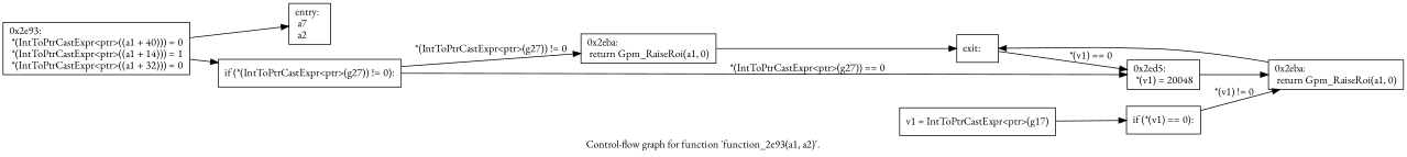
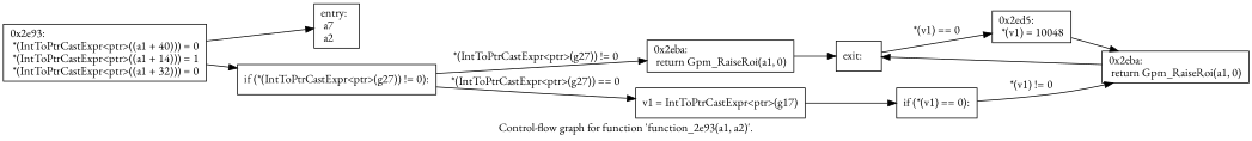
  digraph {
    fontname="EB Garamond"
    label="Control-flow graph for function 'function_2e93(a1, a2)'."
    rankdir=LR
    node [fontname="EB Garamond" shape=record]
    edge [fontname="EB Garamond"]
    n1 [label="{entry:\l  a7\l  a2\l}"]
    n2 [label="{0x2e93:\l  *(IntToPtrCastExpr\<ptr\>((a1 + 40))) = 0\l  *(IntToPtrCastExpr\<ptr\>((a1 + 14))) = 1\l  *(IntToPtrCastExpr\<ptr\>((a1 + 32))) = 0\l}"]
    n3 [label="{  if (*(IntToPtrCastExpr\<ptr\>(g27)) != 0):\l}"]
    n4 [label="{0x2eba:\l  return Gpm_RaiseRoi(a1, 0)\l}"]
    n5 [label="{  v1 = IntToPtrCastExpr\<ptr\>(g17)\l}"]
    n6 [label="{exit:\l}"]
    n7 [label="{  if (*(v1) == 0):\l}"]
-   n8 [label="{0x2ed5:\l  *(v1) = 20048\l}"]
+   n8 [label="{0x2ed5:\l  *(v1) = 10048\l}"]
    n9 [label="{0x2eba:\l  return Gpm_RaiseRoi(a1, 0)\l}"]
    n2 -> n1
    n2 -> n3
    n3 -> n4 [label="*(IntToPtrCastExpr\<ptr\>(g27)) != 0"]
-   n3 -> n8 [label="*(IntToPtrCastExpr\<ptr\>(g27)) == 0"]
+   n3 -> n5 [label="*(IntToPtrCastExpr\<ptr\>(g27)) == 0"]
    n4 -> n6
    n5 -> n7
    n6 -> n8 [label="*(v1) == 0"]
    n7 -> n9 [label="*(v1) != 0"]
    n8 -> n9
    n9 -> n6
  }
